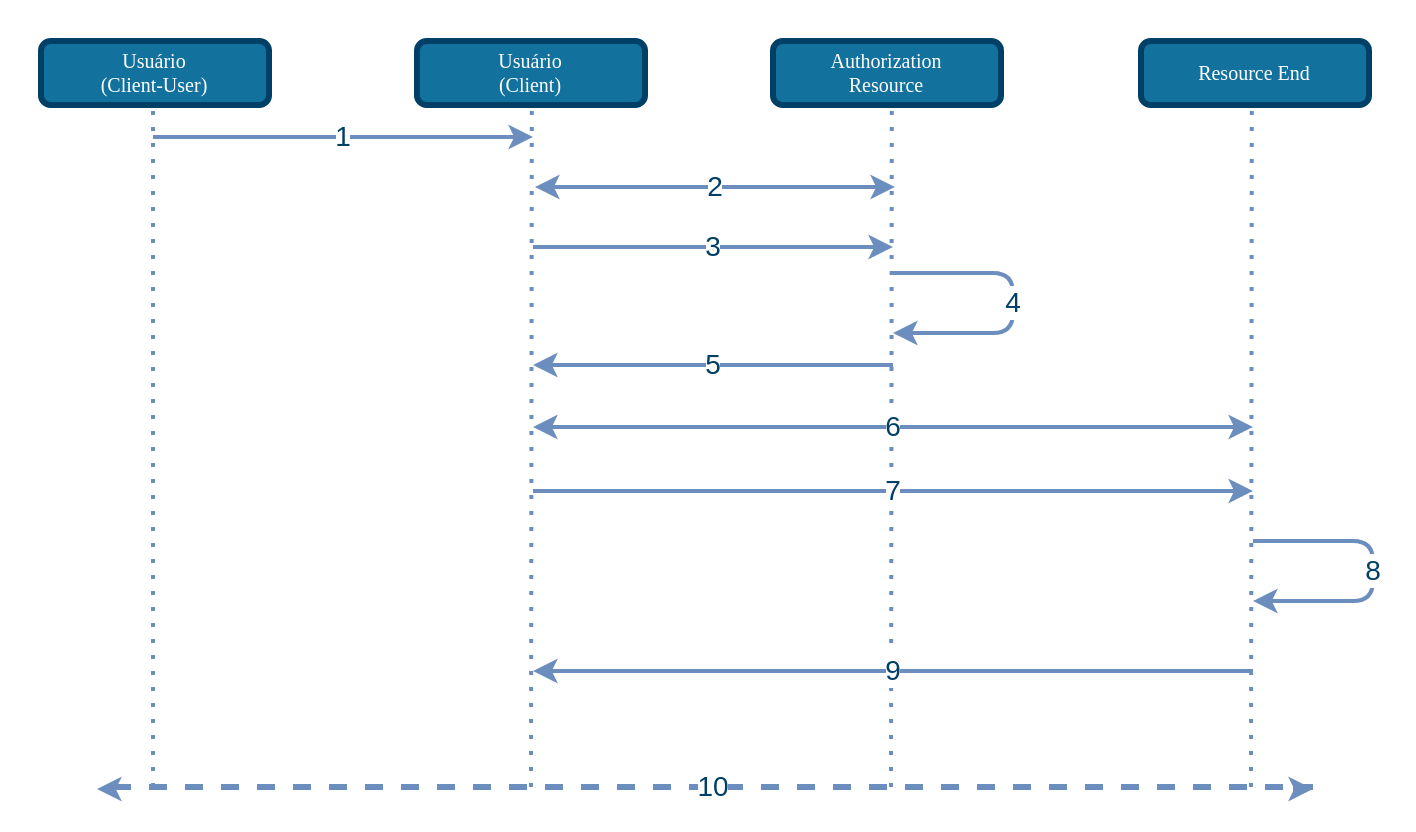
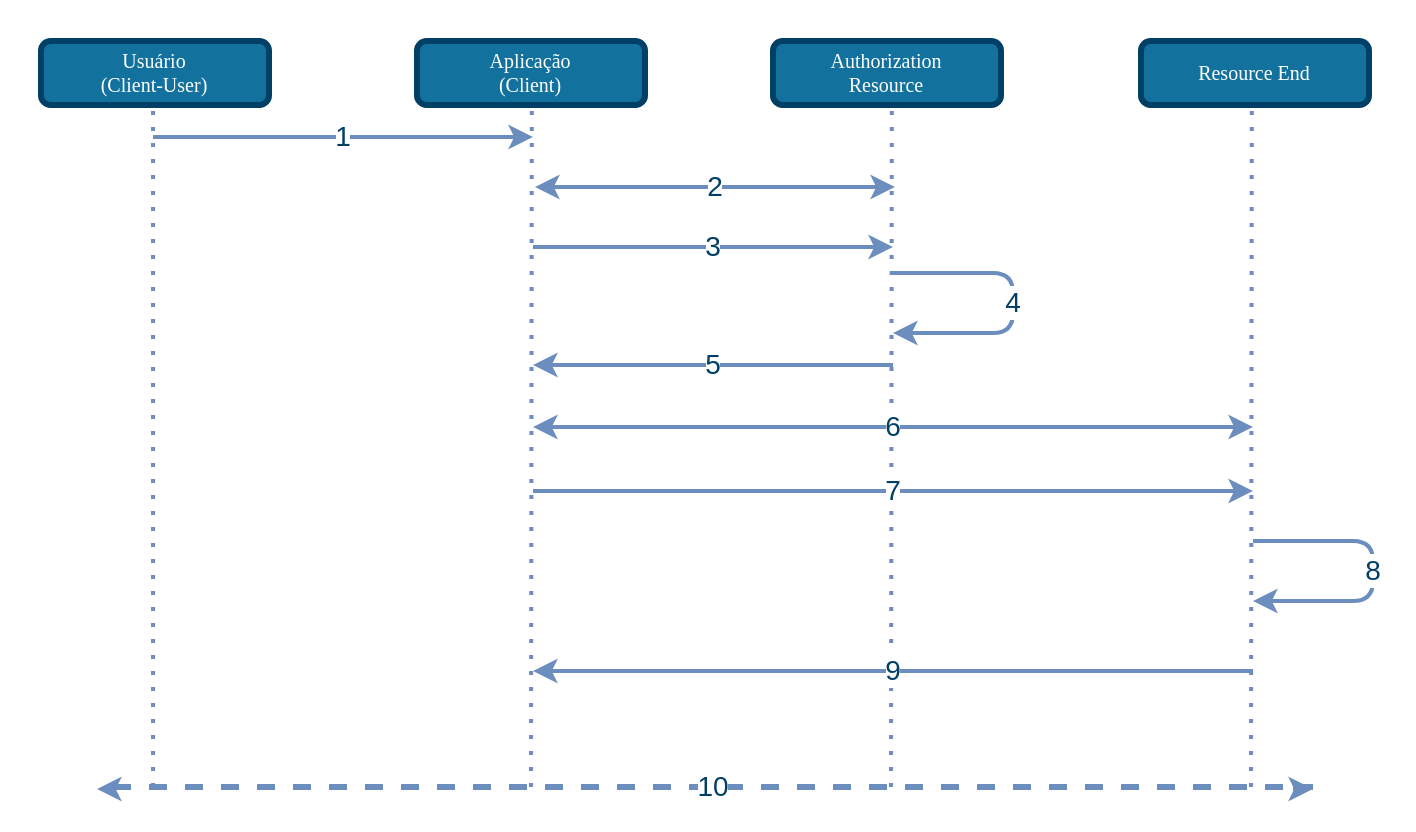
  <mxCell id="0" />
  <mxCell id="1" parent="0" />
  <mxCell id="2" value="" style="endArrow=none;dashed=1;html=1;dashPattern=1 3;strokeWidth=2;entryX=0.5;entryY=1;entryDx=0;entryDy=0;fillColor=#dae8fc;strokeColor=#6C8EBF;" parent="1" edge="1"><mxGeometry width="50" height="50" relative="1" as="geometry"><mxPoint x="76" y="393" as="sourcePoint" /><mxPoint x="76" y="54" as="targetPoint" /></mxGeometry></mxCell>
  <mxCell id="3" value="" style="endArrow=none;dashed=1;html=1;dashPattern=1 3;strokeWidth=2;entryX=0.5;entryY=1;entryDx=0;entryDy=0;fillColor=#dae8fc;strokeColor=#6C8EBF;" parent="1" edge="1"><mxGeometry width="50" height="50" relative="1" as="geometry"><mxPoint x="265" y="393" as="sourcePoint" /><mxPoint x="265.41" y="54" as="targetPoint" /></mxGeometry></mxCell>
  <mxCell id="4" value="" style="endArrow=none;dashed=1;html=1;dashPattern=1 3;strokeWidth=2;entryX=0.5;entryY=1;entryDx=0;entryDy=0;fillColor=#dae8fc;strokeColor=#6C8EBF;" parent="1" edge="1"><mxGeometry width="50" height="50" relative="1" as="geometry"><mxPoint x="445" y="393" as="sourcePoint" /><mxPoint x="445.41" y="54" as="targetPoint" /></mxGeometry></mxCell>
  <mxCell id="5" value="&lt;font style=&quot;font-size: 14px&quot;&gt;4&lt;br&gt;&lt;/font&gt;" style="endArrow=classic;html=1;strokeWidth=2;fillColor=#dae8fc;strokeColor=#6C8EBF;fontColor=#003F66;" parent="1" edge="1"><mxGeometry width="50" height="50" relative="1" as="geometry"><mxPoint x="446" y="136" as="sourcePoint" /><mxPoint x="446" y="166" as="targetPoint" /><Array as="points"><mxPoint x="506" y="136" /><mxPoint x="506" y="166" /></Array></mxGeometry></mxCell>
  <mxCell id="6" value="&lt;font style=&quot;font-size: 14px&quot;&gt;1&lt;br&gt;&lt;/font&gt;" style="endArrow=classic;html=1;strokeWidth=2;fillColor=#dae8fc;strokeColor=#6C8EBF;fontColor=#003F66;" parent="1" edge="1"><mxGeometry width="50" height="50" relative="1" as="geometry"><mxPoint x="76" y="68" as="sourcePoint" /><mxPoint x="266" y="68" as="targetPoint" /></mxGeometry></mxCell>
  <mxCell id="7" value="&lt;span style=&quot;font-size: 14px&quot;&gt;7&lt;/span&gt;" style="endArrow=classic;html=1;strokeWidth=2;fillColor=#dae8fc;strokeColor=#6C8EBF;fontColor=#003F66;" parent="1" edge="1"><mxGeometry width="50" height="50" relative="1" as="geometry"><mxPoint x="266" y="245" as="sourcePoint" /><mxPoint x="626" y="245" as="targetPoint" /></mxGeometry></mxCell>
  <mxCell id="8" value="" style="endArrow=none;dashed=1;html=1;dashPattern=1 3;strokeWidth=2;entryX=0.5;entryY=1;entryDx=0;entryDy=0;fillColor=#dae8fc;strokeColor=#6C8EBF;" parent="1" edge="1"><mxGeometry width="50" height="50" relative="1" as="geometry"><mxPoint x="625" y="393" as="sourcePoint" /><mxPoint x="625.41" y="54" as="targetPoint" /></mxGeometry></mxCell>
  <mxCell id="9" value="6" style="endArrow=classic;startArrow=classic;html=1;strokeWidth=2;fontSize=14;fillColor=#dae8fc;strokeColor=#6C8EBF;fontColor=#003F66;" parent="1" edge="1"><mxGeometry width="50" height="50" relative="1" as="geometry"><mxPoint x="266" y="213" as="sourcePoint" /><mxPoint x="626" y="213" as="targetPoint" /></mxGeometry></mxCell>
  <mxCell id="10" value="&lt;font style=&quot;font-size: 14px&quot;&gt;5&lt;br&gt;&lt;/font&gt;" style="endArrow=classic;html=1;strokeWidth=2;fillColor=#dae8fc;strokeColor=#6C8EBF;fontColor=#003F66;" parent="1" edge="1"><mxGeometry width="50" height="50" relative="1" as="geometry"><mxPoint x="446" y="182" as="sourcePoint" /><mxPoint x="266" y="182" as="targetPoint" /></mxGeometry></mxCell>
  <mxCell id="11" value="2" style="endArrow=classic;startArrow=classic;html=1;strokeWidth=2;fontSize=14;fillColor=#dae8fc;strokeColor=#6C8EBF;fontColor=#003F66;" parent="1" edge="1"><mxGeometry width="50" height="50" relative="1" as="geometry"><mxPoint x="267" y="93" as="sourcePoint" /><mxPoint x="447" y="93" as="targetPoint" /></mxGeometry></mxCell>
  <mxCell id="12" value="&lt;span style=&quot;font-size: 14px&quot;&gt;3&lt;/span&gt;" style="endArrow=classic;html=1;strokeWidth=2;fillColor=#dae8fc;strokeColor=#6C8EBF;fontColor=#003F66;" parent="1" edge="1"><mxGeometry width="50" height="50" relative="1" as="geometry"><mxPoint x="266" y="123" as="sourcePoint" /><mxPoint x="446" y="123" as="targetPoint" /></mxGeometry></mxCell>
  <mxCell id="13" value="&lt;font style=&quot;font-size: 14px&quot;&gt;8&lt;br&gt;&lt;/font&gt;" style="endArrow=classic;html=1;strokeWidth=2;fillColor=#dae8fc;strokeColor=#6C8EBF;fontColor=#003F66;" parent="1" edge="1"><mxGeometry width="50" height="50" relative="1" as="geometry"><mxPoint x="626" y="270" as="sourcePoint" /><mxPoint x="626" y="300" as="targetPoint" /><Array as="points"><mxPoint x="686" y="270" /><mxPoint x="686" y="300" /></Array></mxGeometry></mxCell>
  <mxCell id="14" value="&lt;font style=&quot;font-size: 14px&quot;&gt;9&lt;br&gt;&lt;/font&gt;" style="endArrow=classic;html=1;strokeWidth=2;fillColor=#dae8fc;strokeColor=#6C8EBF;fontColor=#003F66;" parent="1" edge="1"><mxGeometry width="50" height="50" relative="1" as="geometry"><mxPoint x="626" y="335" as="sourcePoint" /><mxPoint x="266" y="335" as="targetPoint" /></mxGeometry></mxCell>
  <mxCell id="15" value="10" style="endArrow=none;html=1;strokeWidth=3;fontSize=14;dashed=1;fillColor=#dae8fc;strokeColor=#6C8EBF;fontColor=#003F66;" parent="1" edge="1"><mxGeometry width="50" height="50" relative="1" as="geometry"><mxPoint x="56" y="393" as="sourcePoint" /><mxPoint x="656" y="393" as="targetPoint" /></mxGeometry></mxCell>
  <mxCell id="16" value="" style="endArrow=classic;html=1;strokeWidth=2;fontSize=14;fillColor=#dae8fc;strokeColor=#6C8EBF;" parent="1" edge="1"><mxGeometry width="50" height="50" relative="1" as="geometry"><mxPoint x="57" y="394" as="sourcePoint" /><mxPoint x="48" y="394" as="targetPoint" /></mxGeometry></mxCell>
  <mxCell id="17" value="" style="endArrow=classic;html=1;strokeWidth=2;fontSize=14;fillColor=#dae8fc;strokeColor=#6C8EBF;" parent="1" edge="1"><mxGeometry width="50" height="50" relative="1" as="geometry"><mxPoint x="646" y="394" as="sourcePoint" /><mxPoint x="656" y="394" as="targetPoint" /></mxGeometry></mxCell>
  <mxCell id="18" value="Usuário&lt;br&gt;(Client-User)" style="rounded=1;whiteSpace=wrap;html=1;comic=0;shadow=0;backgroundOutline=0;snapToPoint=0;fixDash=0;strokeWidth=3;fontFamily=Verdana;fontStyle=0;labelBackgroundColor=none;labelBorderColor=none;fontSize=10;fillColor=#13719E;strokeColor=#003F66;fontColor=#ffffff;" vertex="1" parent="1"><mxGeometry x="20" y="20" width="114" height="32" as="geometry" /></mxCell>
- <mxCell id="19" value="Usuário&lt;br&gt;(Client)" style="rounded=1;whiteSpace=wrap;html=1;comic=0;shadow=0;backgroundOutline=0;snapToPoint=0;fixDash=0;strokeWidth=3;fontFamily=Verdana;fontStyle=0;labelBackgroundColor=none;labelBorderColor=none;fontSize=10;fillColor=#13719E;strokeColor=#003F66;fontColor=#ffffff;" vertex="1" parent="1"><mxGeometry x="208" y="20" width="114" height="32" as="geometry" /></mxCell>
+ <mxCell id="19" value="Aplicação&lt;br&gt;(Client)" style="rounded=1;whiteSpace=wrap;html=1;comic=0;shadow=0;backgroundOutline=0;snapToPoint=0;fixDash=0;strokeWidth=3;fontFamily=Verdana;fontStyle=0;labelBackgroundColor=none;labelBorderColor=none;fontSize=10;fillColor=#13719E;strokeColor=#003F66;fontColor=#ffffff;" vertex="1" parent="1"><mxGeometry x="208" y="20" width="114" height="32" as="geometry" /></mxCell>
  <mxCell id="20" value="Authorization&lt;br&gt;Resource" style="rounded=1;whiteSpace=wrap;html=1;comic=0;shadow=0;backgroundOutline=0;snapToPoint=0;fixDash=0;strokeWidth=3;fontFamily=Verdana;fontStyle=0;labelBackgroundColor=none;labelBorderColor=none;fontSize=10;fillColor=#13719E;strokeColor=#003F66;fontColor=#ffffff;" vertex="1" parent="1"><mxGeometry x="386" y="20" width="114" height="32" as="geometry" /></mxCell>
  <mxCell id="21" value="Resource End" style="rounded=1;whiteSpace=wrap;html=1;comic=0;shadow=0;backgroundOutline=0;snapToPoint=0;fixDash=0;strokeWidth=3;fontFamily=Verdana;fontStyle=0;labelBackgroundColor=none;labelBorderColor=none;fontSize=10;fillColor=#13719E;strokeColor=#003F66;fontColor=#ffffff;" vertex="1" parent="1"><mxGeometry x="570" y="20" width="114" height="32" as="geometry" /></mxCell>
